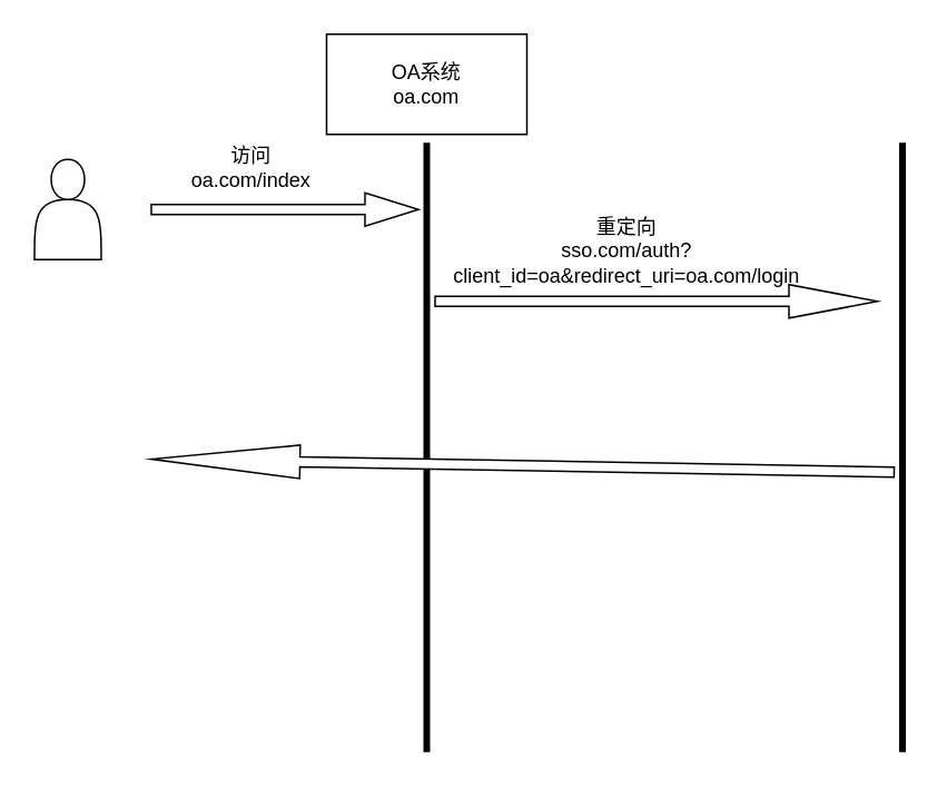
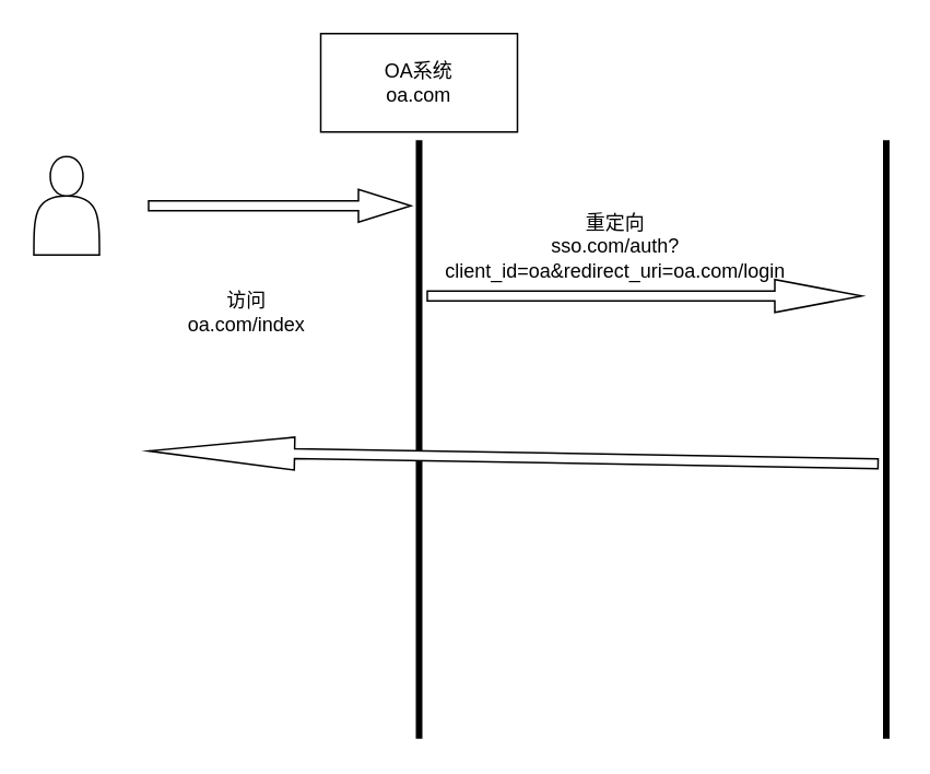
  <mxCell id="0" />
  <mxCell id="1" parent="0" />
  <mxCell id="2" value="OA系统&lt;br&gt;oa.com" style="whiteSpace=wrap;html=1;rounded=0;" vertex="1" parent="1"><mxGeometry x="195" y="20" width="120" height="60" as="geometry" /></mxCell>
  <mxCell id="3" value="" style="shape=actor;whiteSpace=wrap;html=1;" vertex="1" parent="1"><mxGeometry x="20" y="95" width="40" height="60" as="geometry" /></mxCell>
  <mxCell id="4" value="" style="shape=singleArrow;whiteSpace=wrap;html=1;" vertex="1" parent="1"><mxGeometry x="90" y="115" width="160" height="20" as="geometry" /></mxCell>
- <mxCell id="5" value="访问&lt;br&gt;oa.com/index" style="text;html=1;strokeColor=none;fillColor=none;align=center;verticalAlign=middle;whiteSpace=wrap;rounded=0;" vertex="1" parent="1"><mxGeometry x="90" y="85" width="120" height="30" as="geometry" /></mxCell>
+ <mxCell id="5" value="访问&lt;br&gt;oa.com/index" style="text;html=1;strokeColor=none;fillColor=none;align=center;verticalAlign=middle;whiteSpace=wrap;rounded=0;" vertex="1" parent="1"><mxGeometry x="90" y="175" width="120" height="30" as="geometry" /></mxCell>
  <mxCell id="6" value="" style="line;strokeWidth=4;direction=south;html=1;perimeter=backbonePerimeter;points=[];outlineConnect=0;" vertex="1" parent="1"><mxGeometry x="250" y="85" width="10" height="365" as="geometry" /></mxCell>
  <mxCell id="7" value="" style="line;strokeWidth=4;direction=south;html=1;perimeter=backbonePerimeter;points=[];outlineConnect=0;" vertex="1" parent="1"><mxGeometry x="535" y="85" width="10" height="365" as="geometry" /></mxCell>
  <mxCell id="8" value="" style="shape=singleArrow;whiteSpace=wrap;html=1;" vertex="1" parent="1"><mxGeometry x="260" y="170" width="265" height="20" as="geometry" /></mxCell>
  <mxCell id="9" value="重定向&lt;br&gt;sso.com/auth?client_id=oa&amp;amp;redirect_uri=oa.com/login" style="text;html=1;strokeColor=none;fillColor=none;align=center;verticalAlign=middle;whiteSpace=wrap;rounded=0;" vertex="1" parent="1"><mxGeometry x="315" y="135" width="120" height="30" as="geometry" /></mxCell>
  <mxCell id="10" value="" style="shape=singleArrow;whiteSpace=wrap;html=1;rotation=-179;" vertex="1" parent="1"><mxGeometry x="90.01" y="268.43" width="445" height="20" as="geometry" /></mxCell>
